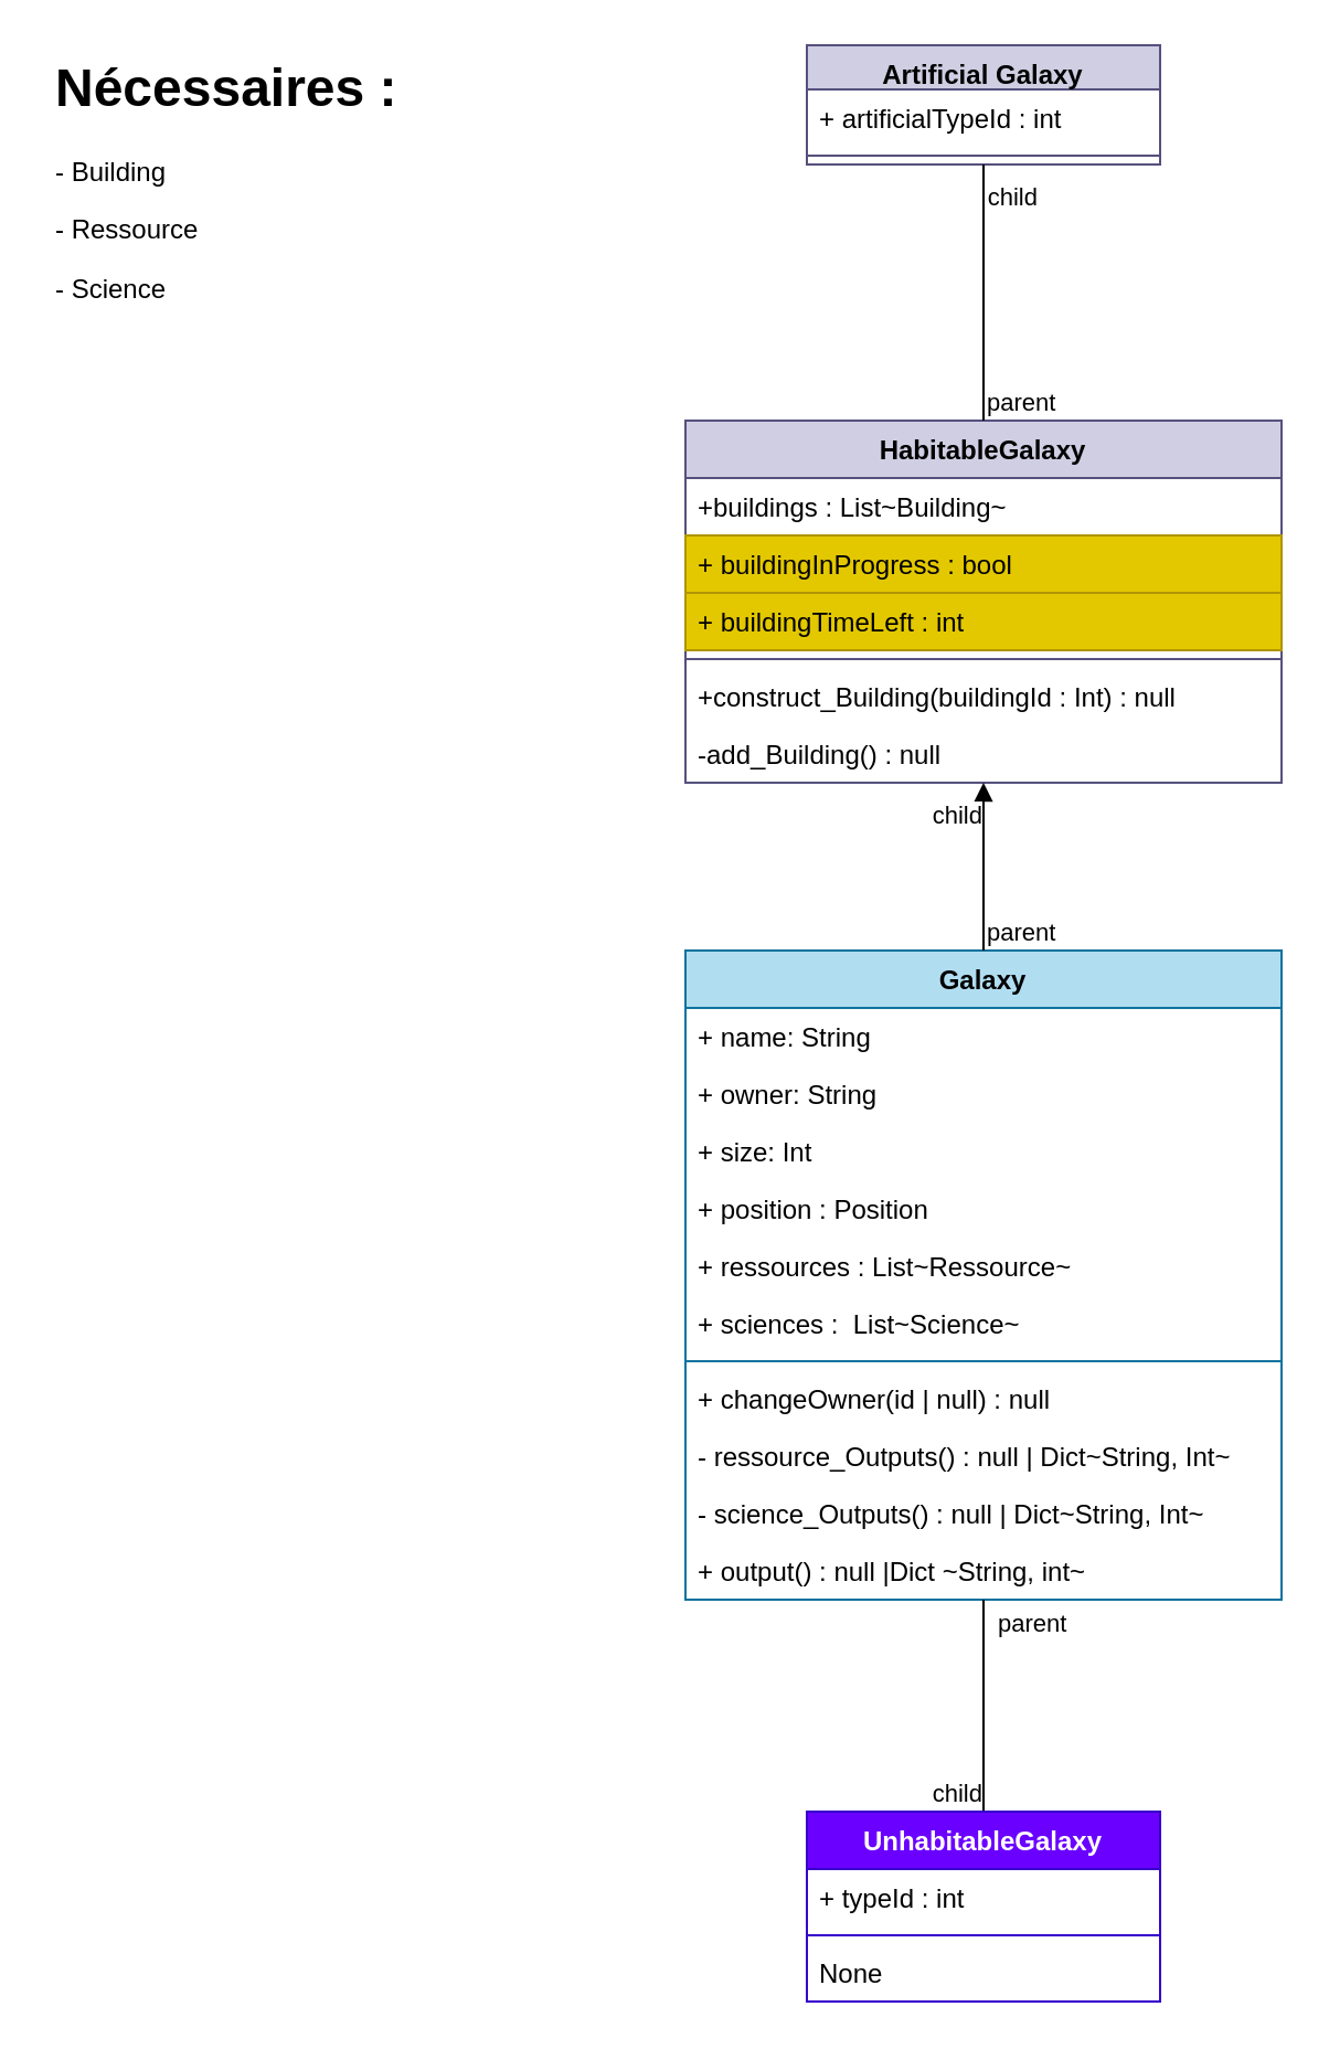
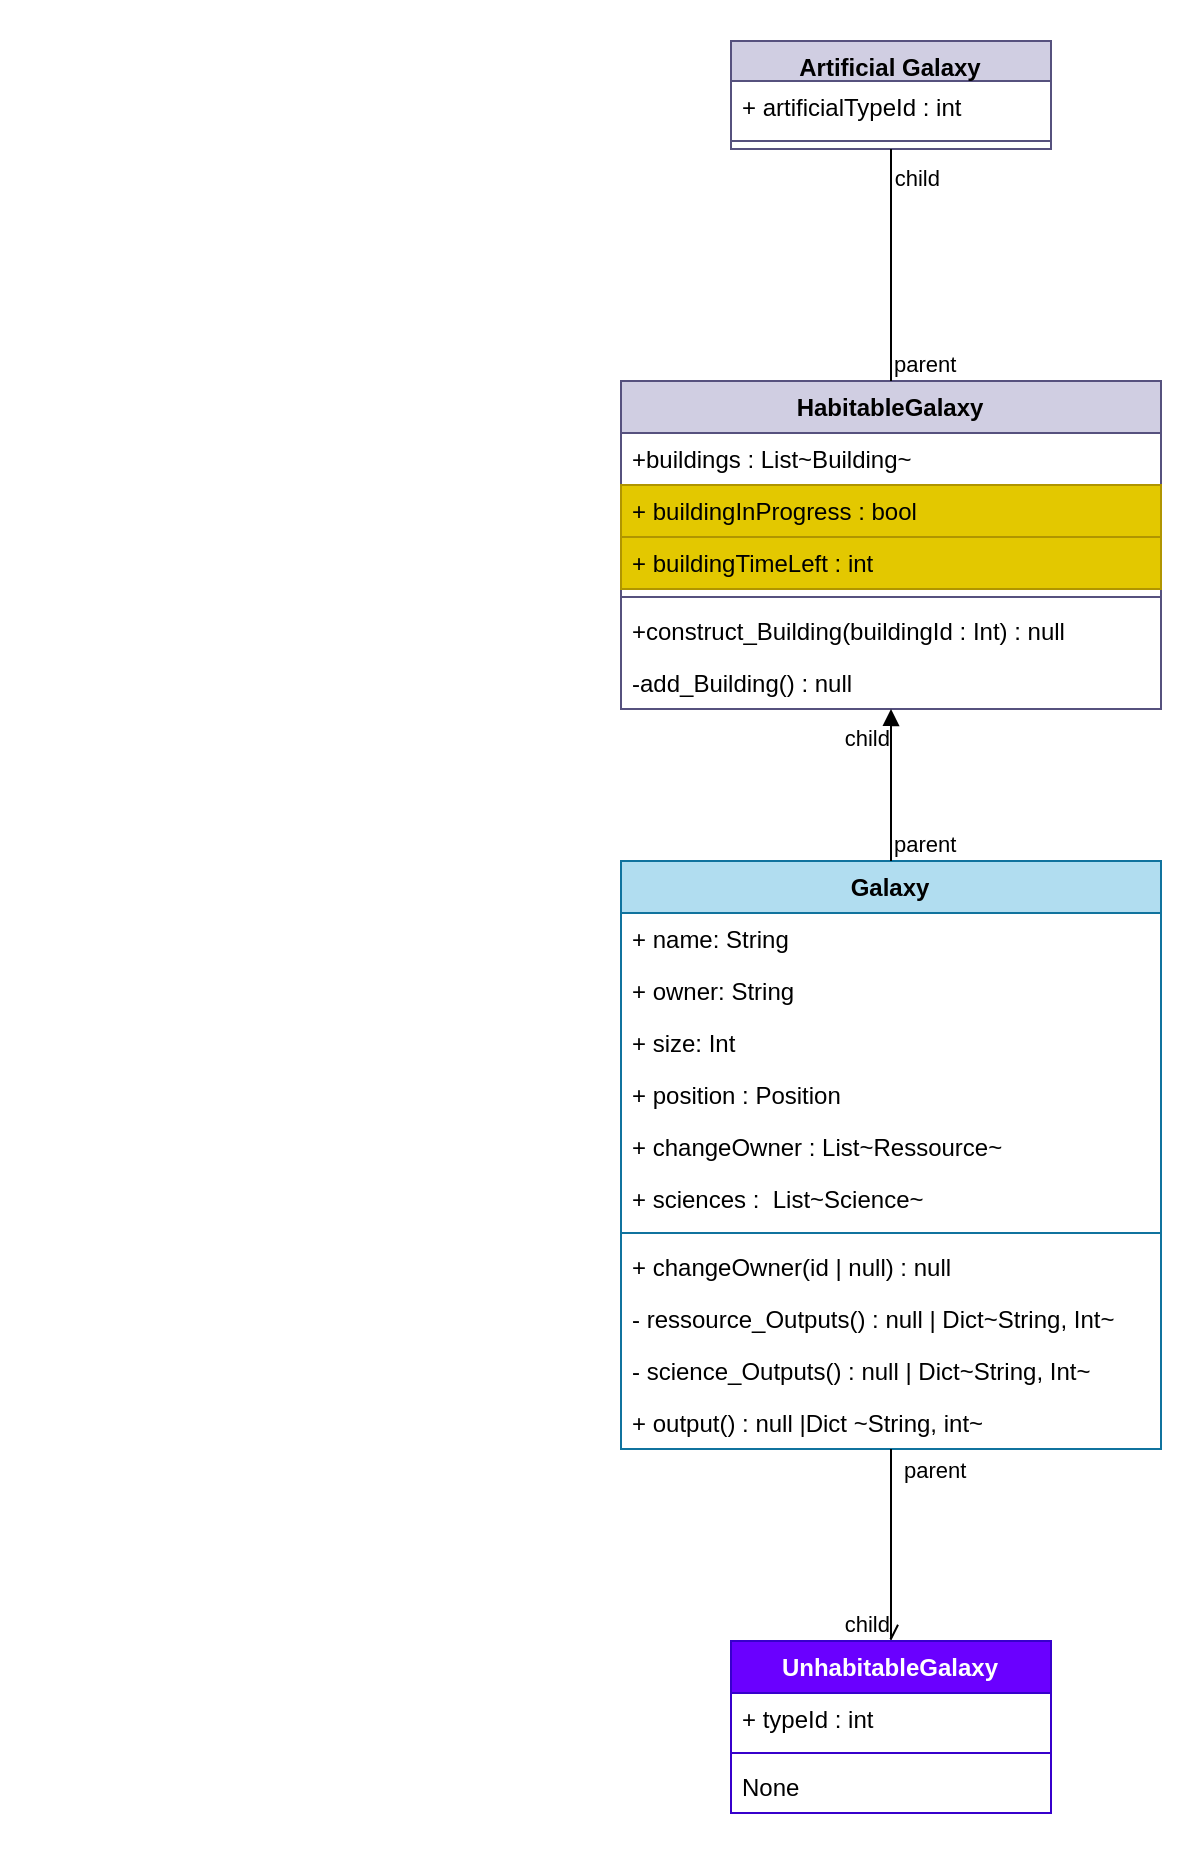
  <mxCell id="0" />
  <mxCell id="1" parent="0" />
  <mxCell id="2" value="Galaxy" style="swimlane;fontStyle=1;align=center;verticalAlign=top;childLayout=stackLayout;horizontal=1;startSize=26;horizontalStack=0;resizeParent=1;resizeParentMax=0;resizeLast=0;collapsible=1;marginBottom=0;fillColor=#b1ddf0;strokeColor=#10739e;" parent="1" vertex="1"><mxGeometry x="310" y="430" width="270" height="294" as="geometry" /></mxCell>
  <mxCell id="3" value="+ name: String" style="text;strokeColor=none;fillColor=none;align=left;verticalAlign=top;spacingLeft=4;spacingRight=4;overflow=hidden;rotatable=0;points=[[0,0.5],[1,0.5]];portConstraint=eastwest;" parent="2" vertex="1"><mxGeometry y="26" width="270" height="26" as="geometry" /></mxCell>
  <mxCell id="4" value="+ owner: String" style="text;strokeColor=none;fillColor=none;align=left;verticalAlign=top;spacingLeft=4;spacingRight=4;overflow=hidden;rotatable=0;points=[[0,0.5],[1,0.5]];portConstraint=eastwest;" parent="2" vertex="1"><mxGeometry y="52" width="270" height="26" as="geometry" /></mxCell>
  <mxCell id="5" value="+ size: Int" style="text;strokeColor=none;fillColor=none;align=left;verticalAlign=top;spacingLeft=4;spacingRight=4;overflow=hidden;rotatable=0;points=[[0,0.5],[1,0.5]];portConstraint=eastwest;" parent="2" vertex="1"><mxGeometry y="78" width="270" height="26" as="geometry" /></mxCell>
  <mxCell id="6" value="+ position : Position" style="text;strokeColor=none;fillColor=none;align=left;verticalAlign=top;spacingLeft=4;spacingRight=4;overflow=hidden;rotatable=0;points=[[0,0.5],[1,0.5]];portConstraint=eastwest;" parent="2" vertex="1"><mxGeometry y="104" width="270" height="26" as="geometry" /></mxCell>
- <mxCell id="7" value="+ ressources : List~Ressource~ " style="text;strokeColor=none;fillColor=none;align=left;verticalAlign=top;spacingLeft=4;spacingRight=4;overflow=hidden;rotatable=0;points=[[0,0.5],[1,0.5]];portConstraint=eastwest;" parent="2" vertex="1"><mxGeometry y="130" width="270" height="26" as="geometry" /></mxCell>
+ <mxCell id="7" value="+ changeOwner : List~Ressource~ " style="text;strokeColor=none;fillColor=none;align=left;verticalAlign=top;spacingLeft=4;spacingRight=4;overflow=hidden;rotatable=0;points=[[0,0.5],[1,0.5]];portConstraint=eastwest;" parent="2" vertex="1"><mxGeometry y="130" width="270" height="26" as="geometry" /></mxCell>
  <mxCell id="8" value="+ sciences :  List~Science~ " style="text;strokeColor=none;fillColor=none;align=left;verticalAlign=top;spacingLeft=4;spacingRight=4;overflow=hidden;rotatable=0;points=[[0,0.5],[1,0.5]];portConstraint=eastwest;" parent="2" vertex="1"><mxGeometry y="156" width="270" height="26" as="geometry" /></mxCell>
  <mxCell id="9" value="" style="line;strokeWidth=1;fillColor=none;align=left;verticalAlign=middle;spacingTop=-1;spacingLeft=3;spacingRight=3;rotatable=0;labelPosition=right;points=[];portConstraint=eastwest;strokeColor=inherit;" parent="2" vertex="1"><mxGeometry y="182" width="270" height="8" as="geometry" /></mxCell>
  <mxCell id="10" value="+ changeOwner(id | null) : null&#10;" style="text;strokeColor=none;fillColor=none;align=left;verticalAlign=top;spacingLeft=4;spacingRight=4;overflow=hidden;rotatable=0;points=[[0,0.5],[1,0.5]];portConstraint=eastwest;" parent="2" vertex="1"><mxGeometry y="190" width="270" height="26" as="geometry" /></mxCell>
  <mxCell id="11" value="- ressource_Outputs() : null | Dict~String, Int~" style="text;strokeColor=none;fillColor=none;align=left;verticalAlign=top;spacingLeft=4;spacingRight=4;overflow=hidden;rotatable=0;points=[[0,0.5],[1,0.5]];portConstraint=eastwest;" parent="2" vertex="1"><mxGeometry y="216" width="270" height="26" as="geometry" /></mxCell>
  <mxCell id="12" value="- science_Outputs() : null | Dict~String, Int~" style="text;strokeColor=none;fillColor=none;align=left;verticalAlign=top;spacingLeft=4;spacingRight=4;overflow=hidden;rotatable=0;points=[[0,0.5],[1,0.5]];portConstraint=eastwest;" parent="2" vertex="1"><mxGeometry y="242" width="270" height="26" as="geometry" /></mxCell>
  <mxCell id="13" value="+ output() : null |Dict ~String, int~" style="text;strokeColor=none;fillColor=none;align=left;verticalAlign=top;spacingLeft=4;spacingRight=4;overflow=hidden;rotatable=0;points=[[0,0.5],[1,0.5]];portConstraint=eastwest;" parent="2" vertex="1"><mxGeometry y="268" width="270" height="26" as="geometry" /></mxCell>
  <mxCell id="14" value="HabitableGalaxy" style="swimlane;fontStyle=1;align=center;verticalAlign=top;childLayout=stackLayout;horizontal=1;startSize=26;horizontalStack=0;resizeParent=1;resizeParentMax=0;resizeLast=0;collapsible=1;marginBottom=0;fillColor=#d0cee2;strokeColor=#56517e;" parent="1" vertex="1"><mxGeometry x="310" y="190" width="270" height="164" as="geometry" /></mxCell>
  <mxCell id="15" value="+buildings : List~Building~" style="text;strokeColor=none;fillColor=none;align=left;verticalAlign=top;spacingLeft=4;spacingRight=4;overflow=hidden;rotatable=0;points=[[0,0.5],[1,0.5]];portConstraint=eastwest;" parent="14" vertex="1"><mxGeometry y="26" width="270" height="26" as="geometry" /></mxCell>
  <mxCell id="16" value="+ buildingInProgress : bool" style="text;strokeColor=#B09500;fillColor=#e3c800;align=left;verticalAlign=top;spacingLeft=4;spacingRight=4;overflow=hidden;rotatable=0;points=[[0,0.5],[1,0.5]];portConstraint=eastwest;fontColor=#000000;" parent="14" vertex="1"><mxGeometry y="52" width="270" height="26" as="geometry" /></mxCell>
  <mxCell id="17" value="+ buildingTimeLeft : int" style="text;strokeColor=#B09500;fillColor=#e3c800;align=left;verticalAlign=top;spacingLeft=4;spacingRight=4;overflow=hidden;rotatable=0;points=[[0,0.5],[1,0.5]];portConstraint=eastwest;fontColor=#000000;" parent="14" vertex="1"><mxGeometry y="78" width="270" height="26" as="geometry" /></mxCell>
  <mxCell id="18" value="" style="line;strokeWidth=1;fillColor=none;align=left;verticalAlign=middle;spacingTop=-1;spacingLeft=3;spacingRight=3;rotatable=0;labelPosition=right;points=[];portConstraint=eastwest;strokeColor=inherit;" parent="14" vertex="1"><mxGeometry y="104" width="270" height="8" as="geometry" /></mxCell>
  <mxCell id="19" value="+construct_Building(buildingId : Int) : null" style="text;strokeColor=none;fillColor=none;align=left;verticalAlign=top;spacingLeft=4;spacingRight=4;overflow=hidden;rotatable=0;points=[[0,0.5],[1,0.5]];portConstraint=eastwest;" parent="14" vertex="1"><mxGeometry y="112" width="270" height="26" as="geometry" /></mxCell>
  <mxCell id="20" value="-add_Building() : null" style="text;strokeColor=none;fillColor=none;align=left;verticalAlign=top;spacingLeft=4;spacingRight=4;overflow=hidden;rotatable=0;points=[[0,0.5],[1,0.5]];portConstraint=eastwest;" parent="14" vertex="1"><mxGeometry y="138" width="270" height="26" as="geometry" /></mxCell>
  <mxCell id="21" value="Artificial Galaxy&#10;" style="swimlane;fontStyle=1;align=center;verticalAlign=top;childLayout=stackLayout;horizontal=1;startSize=20;horizontalStack=0;resizeParent=1;resizeParentMax=0;resizeLast=0;collapsible=1;marginBottom=0;fillColor=#d0cee2;strokeColor=#56517e;" parent="1" vertex="1"><mxGeometry x="365" y="20" width="160" height="54" as="geometry" /></mxCell>
  <mxCell id="22" value="+ artificialTypeId : int" style="text;strokeColor=none;fillColor=none;align=left;verticalAlign=top;spacingLeft=4;spacingRight=4;overflow=hidden;rotatable=0;points=[[0,0.5],[1,0.5]];portConstraint=eastwest;" parent="21" vertex="1"><mxGeometry y="20" width="160" height="26" as="geometry" /></mxCell>
  <mxCell id="23" value="" style="line;strokeWidth=1;fillColor=none;align=left;verticalAlign=middle;spacingTop=-1;spacingLeft=3;spacingRight=3;rotatable=0;labelPosition=right;points=[];portConstraint=eastwest;strokeColor=inherit;" parent="21" vertex="1"><mxGeometry y="46" width="160" height="8" as="geometry" /></mxCell>
  <mxCell id="24" value="" style="endArrow=block;html=1;edgeStyle=orthogonalEdgeStyle;rounded=0;exitX=0.5;exitY=0;exitDx=0;exitDy=0;" parent="1" source="2" target="14" edge="1"><mxGeometry relative="1" as="geometry"><mxPoint x="590" y="290" as="sourcePoint" /><mxPoint x="750" y="290" as="targetPoint" /></mxGeometry></mxCell>
  <mxCell id="25" value="parent" style="edgeLabel;resizable=0;html=1;align=left;verticalAlign=bottom;" parent="24" connectable="0" vertex="1"><mxGeometry x="-1" relative="1" as="geometry" /></mxCell>
  <mxCell id="26" value="child" style="edgeLabel;resizable=0;html=1;align=right;verticalAlign=bottom;" parent="24" connectable="0" vertex="1"><mxGeometry x="1" relative="1" as="geometry"><mxPoint y="23" as="offset" /></mxGeometry></mxCell>
  <mxCell id="27" value="" style="endArrow=none;html=1;edgeStyle=orthogonalEdgeStyle;rounded=0;exitX=0.5;exitY=0;exitDx=0;exitDy=0;" parent="1" source="14" target="21" edge="1"><mxGeometry relative="1" as="geometry"><mxPoint x="610" y="260" as="sourcePoint" /><mxPoint x="470" y="110" as="targetPoint" /><Array as="points" /></mxGeometry></mxCell>
  <mxCell id="28" value="parent" style="edgeLabel;resizable=0;html=1;align=left;verticalAlign=bottom;" parent="27" connectable="0" vertex="1"><mxGeometry x="-1" relative="1" as="geometry" /></mxCell>
  <mxCell id="29" value="child" style="edgeLabel;resizable=0;html=1;align=right;verticalAlign=bottom;" parent="27" connectable="0" vertex="1"><mxGeometry x="1" relative="1" as="geometry"><mxPoint x="25" y="23" as="offset" /></mxGeometry></mxCell>
- <mxCell id="30" value="" style="endArrow=none;html=1;edgeStyle=orthogonalEdgeStyle;rounded=0;" parent="1" source="2" target="33" edge="1"><mxGeometry relative="1" as="geometry"><mxPoint x="455" y="570" as="sourcePoint" /><mxPoint x="445" y="760" as="targetPoint" /></mxGeometry></mxCell>
+ <mxCell id="30" value="" style="endArrow=open;html=1;edgeStyle=orthogonalEdgeStyle;rounded=0;" parent="1" source="2" target="33" edge="1"><mxGeometry relative="1" as="geometry"><mxPoint x="455" y="570" as="sourcePoint" /><mxPoint x="445" y="760" as="targetPoint" /></mxGeometry></mxCell>
  <mxCell id="31" value="parent" style="edgeLabel;resizable=0;html=1;align=left;verticalAlign=bottom;" parent="30" connectable="0" vertex="1"><mxGeometry x="-1" relative="1" as="geometry"><mxPoint x="5" y="19" as="offset" /></mxGeometry></mxCell>
  <mxCell id="32" value="child" style="edgeLabel;resizable=0;html=1;align=right;verticalAlign=bottom;" parent="30" connectable="0" vertex="1"><mxGeometry x="1" relative="1" as="geometry" /></mxCell>
  <mxCell id="33" value="UnhabitableGalaxy" style="swimlane;fontStyle=1;align=center;verticalAlign=top;childLayout=stackLayout;horizontal=1;startSize=26;horizontalStack=0;resizeParent=1;resizeParentMax=0;resizeLast=0;collapsible=1;marginBottom=0;fillColor=#6a00ff;html=0;fontColor=#ffffff;strokeColor=#3700CC;" parent="1" vertex="1"><mxGeometry x="365" y="820" width="160" height="86" as="geometry" /></mxCell>
  <mxCell id="34" value="+ typeId : int" style="text;strokeColor=none;fillColor=none;align=left;verticalAlign=top;spacingLeft=4;spacingRight=4;overflow=hidden;rotatable=0;points=[[0,0.5],[1,0.5]];portConstraint=eastwest;" parent="33" vertex="1"><mxGeometry y="26" width="160" height="26" as="geometry" /></mxCell>
  <mxCell id="35" value="" style="line;strokeWidth=1;fillColor=none;align=left;verticalAlign=middle;spacingTop=-1;spacingLeft=3;spacingRight=3;rotatable=0;labelPosition=right;points=[];portConstraint=eastwest;strokeColor=inherit;html=0;" parent="33" vertex="1"><mxGeometry y="52" width="160" height="8" as="geometry" /></mxCell>
  <mxCell id="36" value="None" style="text;strokeColor=none;fillColor=none;align=left;verticalAlign=top;spacingLeft=4;spacingRight=4;overflow=hidden;rotatable=0;points=[[0,0.5],[1,0.5]];portConstraint=eastwest;" parent="33" vertex="1"><mxGeometry y="60" width="160" height="26" as="geometry" /></mxCell>
- <mxCell id="37" value="&lt;h1&gt;Nécessaires :&lt;/h1&gt;&lt;p&gt;- Building&lt;/p&gt;&lt;p&gt;- Ressource&lt;/p&gt;&lt;p&gt;- Science&lt;/p&gt;&lt;p&gt;&lt;br&gt;&lt;/p&gt;" style="text;html=1;strokeColor=none;fillColor=none;spacing=5;spacingTop=-20;whiteSpace=wrap;overflow=hidden;rounded=0;" parent="1" vertex="1"><mxGeometry x="20" y="20" width="190" height="120" as="geometry" /></mxCell>
